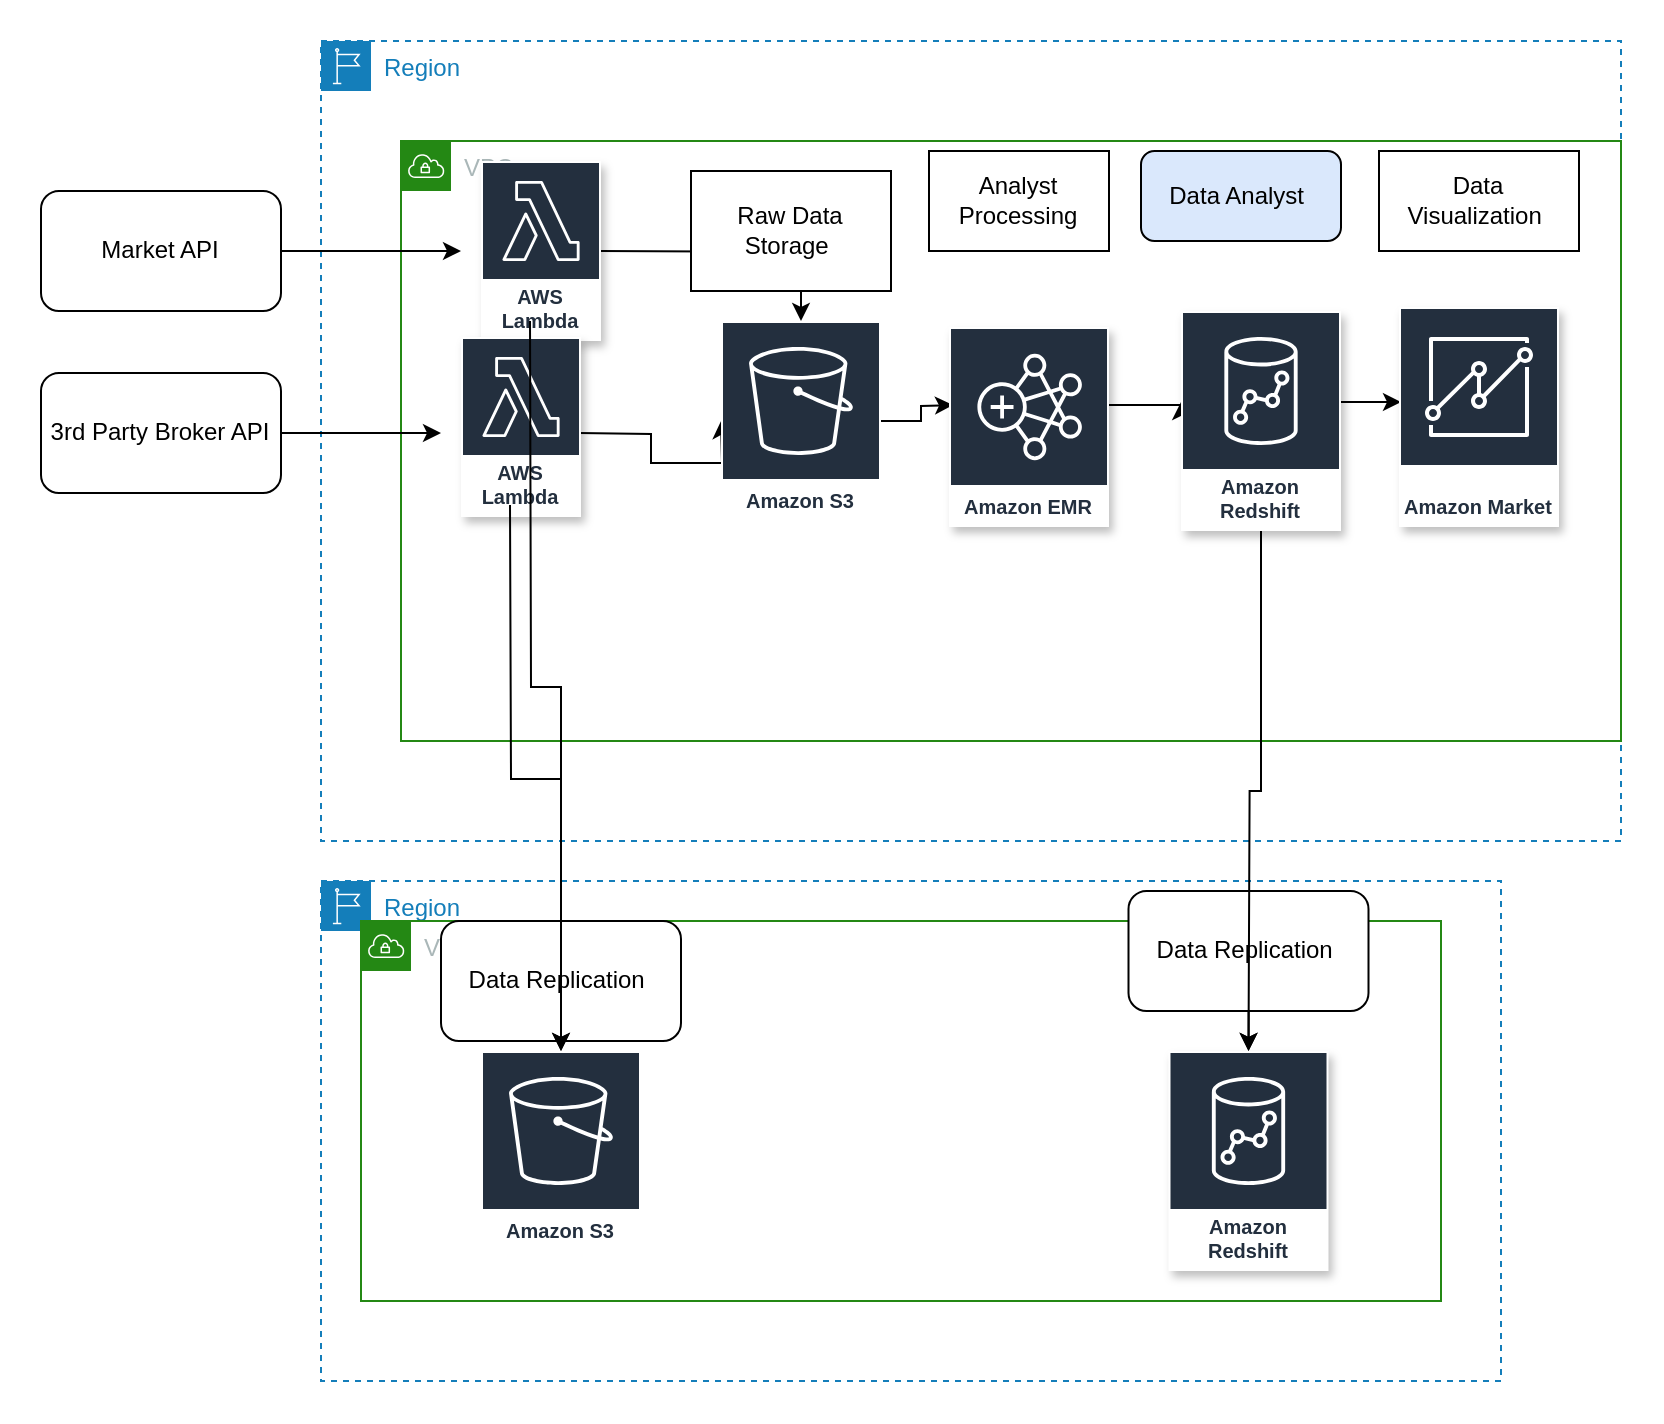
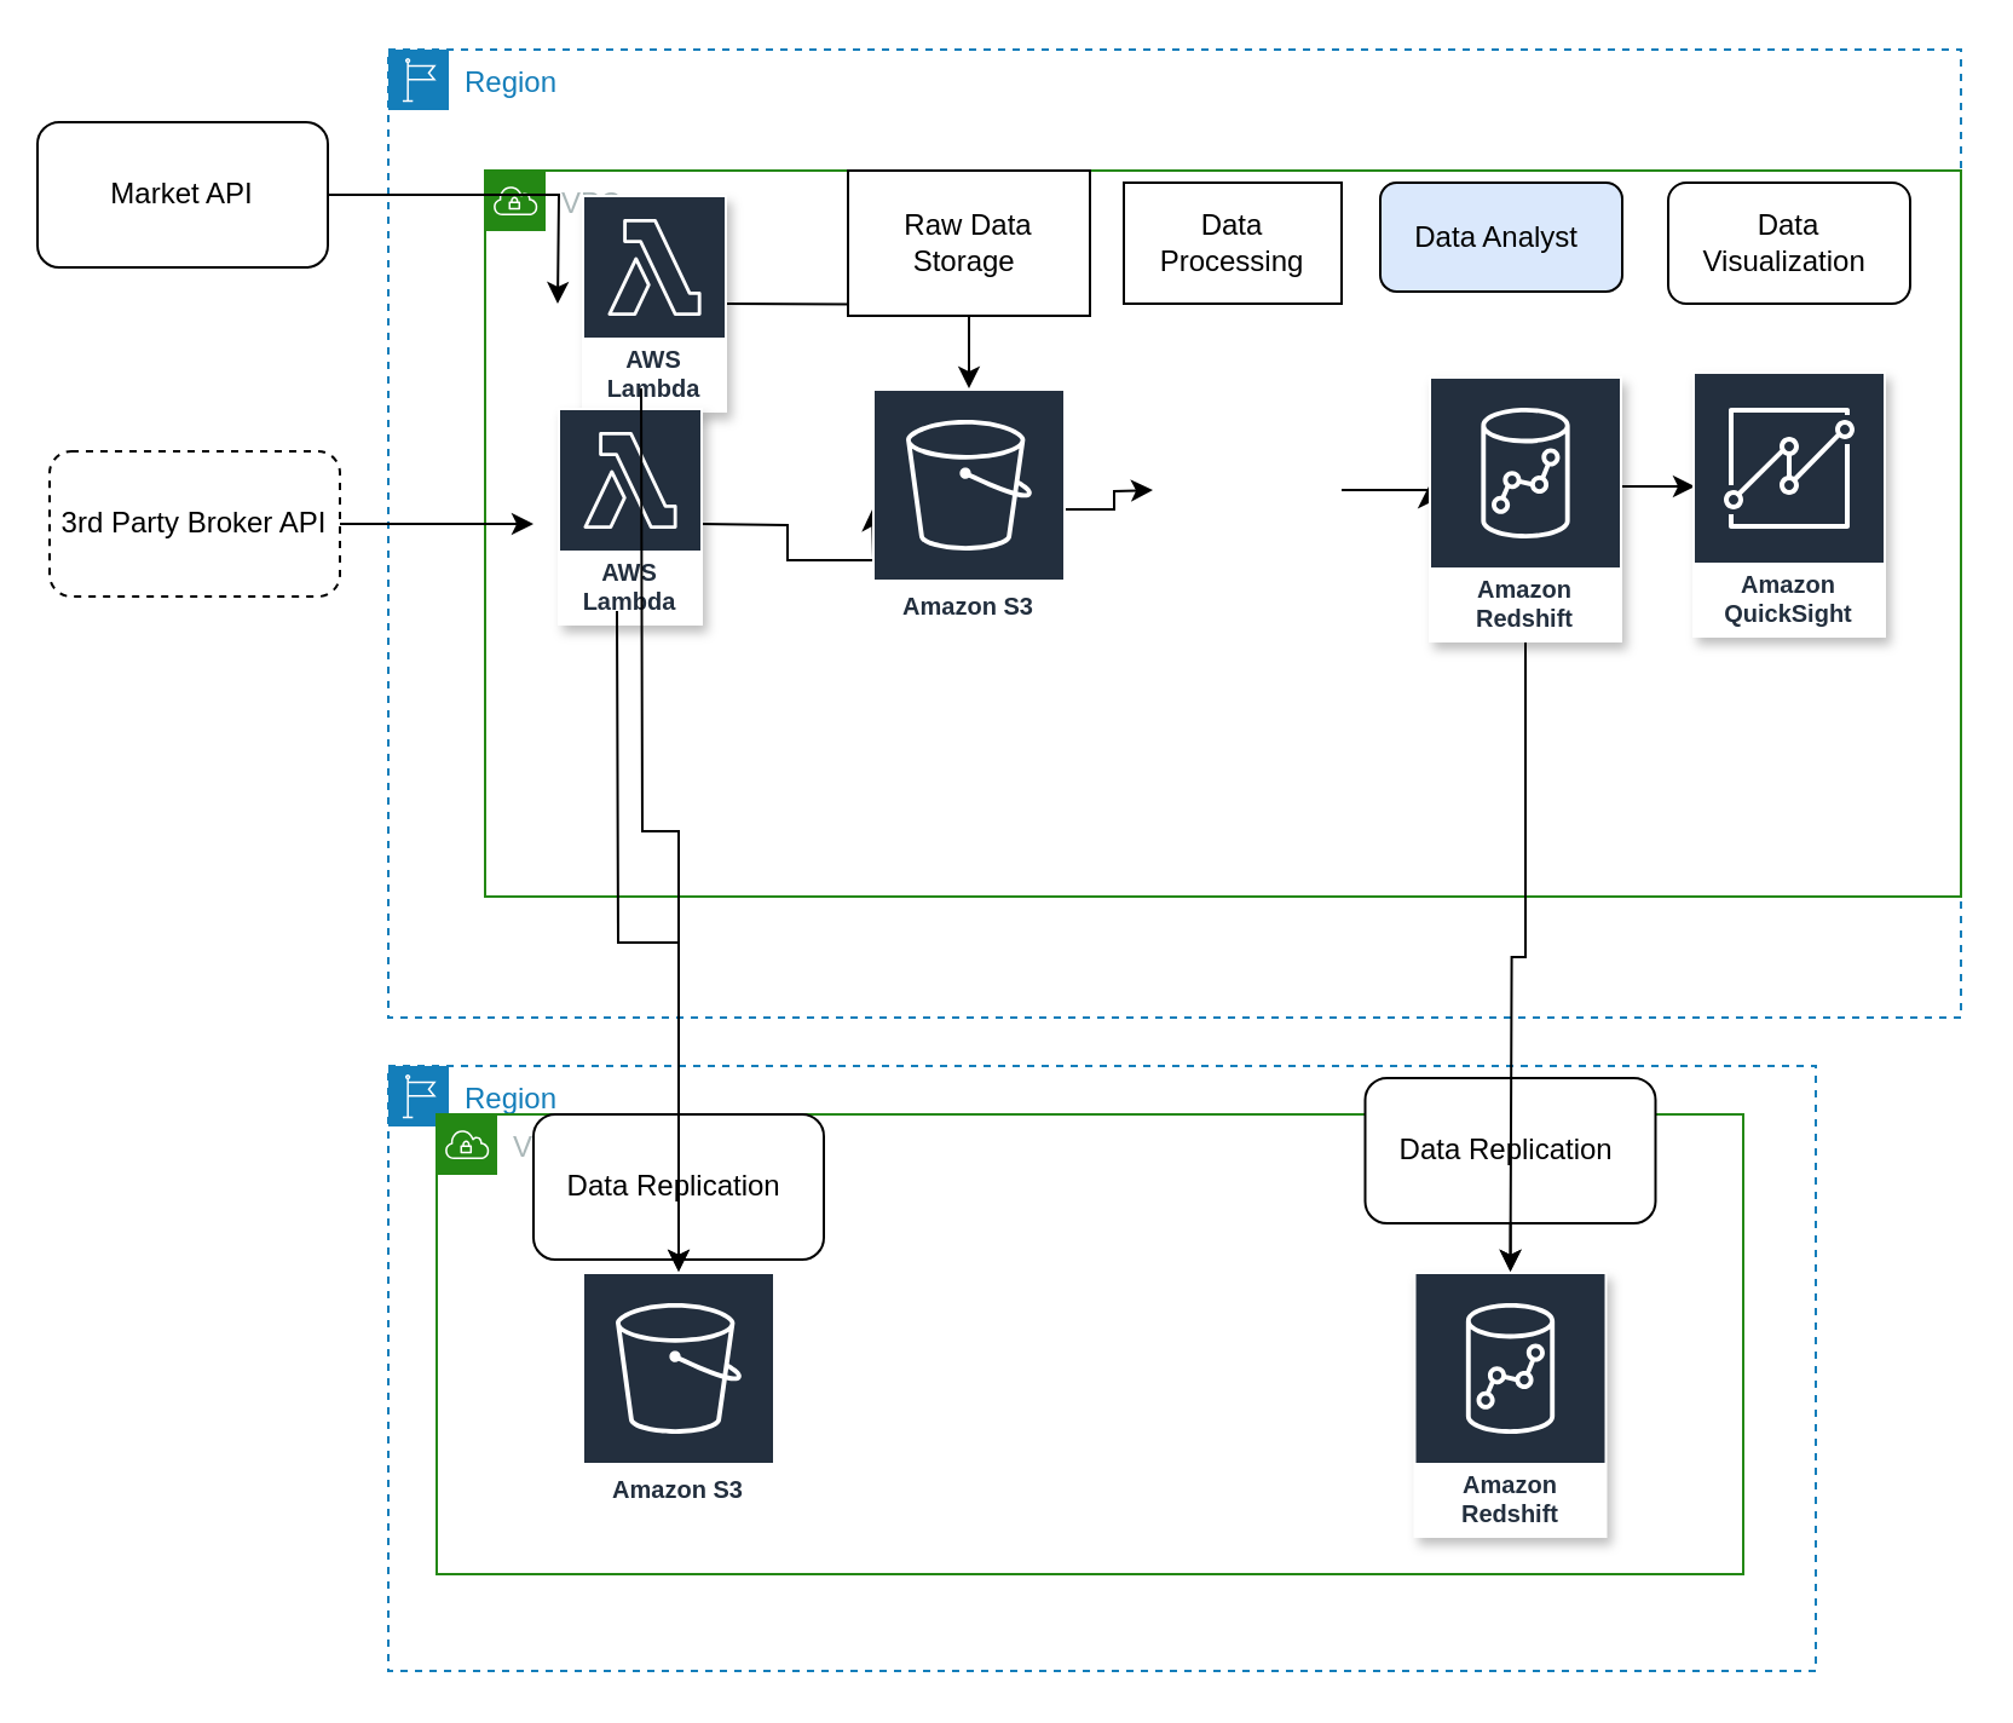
  <mxCell id="0" />
  <mxCell id="1" parent="0" />
  <mxCell id="2" value="Region" style="points=[[0,0],[0.25,0],[0.5,0],[0.75,0],[1,0],[1,0.25],[1,0.5],[1,0.75],[1,1],[0.75,1],[0.5,1],[0.25,1],[0,1],[0,0.75],[0,0.5],[0,0.25]];outlineConnect=0;gradientColor=none;html=1;whiteSpace=wrap;fontSize=12;fontStyle=0;container=1;pointerEvents=0;collapsible=0;recursiveResize=0;shape=mxgraph.aws4.group;grIcon=mxgraph.aws4.group_region;strokeColor=#147EBA;fillColor=none;verticalAlign=top;align=left;spacingLeft=30;fontColor=#147EBA;dashed=1;" vertex="1" parent="1"><mxGeometry x="160" y="20" width="650" height="400" as="geometry" /></mxCell>
  <mxCell id="3" value="VPC" style="points=[[0,0],[0.25,0],[0.5,0],[0.75,0],[1,0],[1,0.25],[1,0.5],[1,0.75],[1,1],[0.75,1],[0.5,1],[0.25,1],[0,1],[0,0.75],[0,0.5],[0,0.25]];outlineConnect=0;gradientColor=none;html=1;whiteSpace=wrap;fontSize=12;fontStyle=0;container=1;pointerEvents=0;collapsible=0;recursiveResize=0;shape=mxgraph.aws4.group;grIcon=mxgraph.aws4.group_vpc;strokeColor=#248814;fillColor=none;verticalAlign=top;align=left;spacingLeft=30;fontColor=#AAB7B8;dashed=0;" vertex="1" parent="2"><mxGeometry x="40" y="50" width="610" height="300" as="geometry" /></mxCell>
  <mxCell id="4" style="edgeStyle=orthogonalEdgeStyle;rounded=0;orthogonalLoop=1;jettySize=auto;html=1;entryX=0;entryY=0.5;entryDx=0;entryDy=0;entryPerimeter=0;" edge="1" parent="3"><mxGeometry relative="1" as="geometry"><mxPoint x="89.0" y="146" as="sourcePoint" /><mxPoint x="160" y="140" as="targetPoint" /></mxGeometry></mxCell>
  <mxCell id="5" style="edgeStyle=orthogonalEdgeStyle;rounded=0;orthogonalLoop=1;jettySize=auto;html=1;entryX=0;entryY=0.5;entryDx=0;entryDy=0;entryPerimeter=0;" edge="1" parent="3" source="6"><mxGeometry relative="1" as="geometry"><mxPoint x="276" y="132" as="targetPoint" /></mxGeometry></mxCell>
  <mxCell id="6" value="Amazon S3" style="sketch=0;outlineConnect=0;fontColor=#232F3E;gradientColor=none;strokeColor=#ffffff;fillColor=#232F3E;dashed=0;verticalLabelPosition=middle;verticalAlign=bottom;align=center;html=1;whiteSpace=wrap;fontSize=10;fontStyle=1;spacing=3;shape=mxgraph.aws4.productIcon;prIcon=mxgraph.aws4.s3;" vertex="1" parent="3"><mxGeometry x="160" y="90" width="80" height="100" as="geometry" /></mxCell>
  <mxCell id="7" style="edgeStyle=orthogonalEdgeStyle;rounded=0;orthogonalLoop=1;jettySize=auto;html=1;entryX=0;entryY=0.5;entryDx=0;entryDy=0;entryPerimeter=0;" edge="1" parent="3"><mxGeometry relative="1" as="geometry"><mxPoint x="354" y="132.0" as="sourcePoint" /><mxPoint x="390" y="130.5" as="targetPoint" /></mxGeometry></mxCell>
  <mxCell id="8" style="edgeStyle=orthogonalEdgeStyle;rounded=0;orthogonalLoop=1;jettySize=auto;html=1;entryX=0;entryY=0.5;entryDx=0;entryDy=0;entryPerimeter=0;" edge="1" parent="3"><mxGeometry relative="1" as="geometry"><mxPoint x="457.5" y="130.5" as="sourcePoint" /><mxPoint x="500" y="130.5" as="targetPoint" /></mxGeometry></mxCell>
  <mxCell id="9" style="edgeStyle=orthogonalEdgeStyle;rounded=0;orthogonalLoop=1;jettySize=auto;html=1;" edge="1" parent="3" target="6"><mxGeometry relative="1" as="geometry"><mxPoint x="99.0" y="55" as="sourcePoint" /></mxGeometry></mxCell>
- <mxCell id="10" value="Raw Data Storage&amp;nbsp;" style="rounded=0;whiteSpace=wrap;html=1;" vertex="1" parent="3"><mxGeometry x="145" y="15" width="100" height="60" as="geometry" /></mxCell>
- <mxCell id="11" value="Analyst Processing" style="rounded=0;whiteSpace=wrap;html=1;" vertex="1" parent="3"><mxGeometry x="264" y="5" width="90" height="50" as="geometry" /></mxCell>
+ <mxCell id="10" value="Raw Data Storage&amp;nbsp;" style="rounded=0;whiteSpace=wrap;html=1;" vertex="1" parent="3"><mxGeometry x="150" width="100" height="60" as="geometry" /></mxCell>
+ <mxCell id="11" value="Data Processing" style="rounded=0;whiteSpace=wrap;html=1;" vertex="1" parent="3"><mxGeometry x="264" y="5" width="90" height="50" as="geometry" /></mxCell>
  <mxCell id="12" value="Data Analyst&amp;nbsp;" style="rounded=1;whiteSpace=wrap;html=1;fillColor=#dae8fc;" vertex="1" parent="3"><mxGeometry x="370" y="5" width="100" height="45" as="geometry" /></mxCell>
- <mxCell id="13" value="Data Visualization&amp;nbsp;" style="whiteSpace=wrap;html=1;rounded=0;" vertex="1" parent="3"><mxGeometry x="489" y="5" width="100" height="50" as="geometry" /></mxCell>
- <mxCell id="14" value="Amazon EMR" style="sketch=0;outlineConnect=0;fontColor=#232F3E;gradientColor=none;strokeColor=#ffffff;fillColor=#232F3E;dashed=0;verticalLabelPosition=middle;verticalAlign=bottom;align=center;html=1;whiteSpace=wrap;fontSize=10;fontStyle=1;spacing=3;shape=mxgraph.aws4.productIcon;prIcon=mxgraph.aws4.emr;shadow=1;" vertex="1" parent="3"><mxGeometry x="274" y="93" width="80" height="100" as="geometry" /></mxCell>
+ <mxCell id="13" value="Data Visualization&amp;nbsp;" style="rounded=1;whiteSpace=wrap;html=1;" vertex="1" parent="3"><mxGeometry x="489" y="5" width="100" height="50" as="geometry" /></mxCell>
  <mxCell id="15" value="Amazon Redshift" style="sketch=0;outlineConnect=0;fontColor=#232F3E;gradientColor=none;strokeColor=#ffffff;fillColor=#232F3E;dashed=0;verticalLabelPosition=middle;verticalAlign=bottom;align=center;html=1;whiteSpace=wrap;fontSize=10;fontStyle=1;spacing=3;shape=mxgraph.aws4.productIcon;prIcon=mxgraph.aws4.redshift;shadow=1;" vertex="1" parent="3"><mxGeometry x="390" y="85" width="80" height="110" as="geometry" /></mxCell>
  <mxCell id="16" value="AWS Lambda" style="sketch=0;outlineConnect=0;fontColor=#232F3E;gradientColor=none;strokeColor=#ffffff;fillColor=#232F3E;dashed=0;verticalLabelPosition=middle;verticalAlign=bottom;align=center;html=1;whiteSpace=wrap;fontSize=10;fontStyle=1;spacing=3;shape=mxgraph.aws4.productIcon;prIcon=mxgraph.aws4.lambda;shadow=1;" vertex="1" parent="3"><mxGeometry x="40" y="10" width="60" height="90" as="geometry" /></mxCell>
  <mxCell id="17" value="AWS Lambda" style="sketch=0;outlineConnect=0;fontColor=#232F3E;gradientColor=none;strokeColor=#ffffff;fillColor=#232F3E;dashed=0;verticalLabelPosition=middle;verticalAlign=bottom;align=center;html=1;whiteSpace=wrap;fontSize=10;fontStyle=1;spacing=3;shape=mxgraph.aws4.productIcon;prIcon=mxgraph.aws4.lambda;shadow=1;" vertex="1" parent="3"><mxGeometry x="30" y="98" width="60" height="90" as="geometry" /></mxCell>
- <mxCell id="18" value="Amazon Market" style="sketch=0;outlineConnect=0;fontColor=#232F3E;gradientColor=none;strokeColor=#ffffff;fillColor=#232F3E;dashed=0;verticalLabelPosition=middle;verticalAlign=bottom;align=center;html=1;whiteSpace=wrap;fontSize=10;fontStyle=1;spacing=3;shape=mxgraph.aws4.productIcon;prIcon=mxgraph.aws4.quicksight;shadow=1;" vertex="1" parent="3"><mxGeometry x="499" y="83" width="80" height="110" as="geometry" /></mxCell>
+ <mxCell id="18" value="Amazon QuickSight" style="sketch=0;outlineConnect=0;fontColor=#232F3E;gradientColor=none;strokeColor=#ffffff;fillColor=#232F3E;dashed=0;verticalLabelPosition=middle;verticalAlign=bottom;align=center;html=1;whiteSpace=wrap;fontSize=10;fontStyle=1;spacing=3;shape=mxgraph.aws4.productIcon;prIcon=mxgraph.aws4.quicksight;shadow=1;" vertex="1" parent="3"><mxGeometry x="499" y="83" width="80" height="110" as="geometry" /></mxCell>
  <mxCell id="19" style="edgeStyle=orthogonalEdgeStyle;rounded=0;orthogonalLoop=1;jettySize=auto;html=1;" edge="1" parent="1" source="20"><mxGeometry relative="1" as="geometry"><mxPoint x="230" y="125" as="targetPoint" /></mxGeometry></mxCell>
- <mxCell id="20" value="Market API" style="rounded=1;whiteSpace=wrap;html=1;" vertex="1" parent="1"><mxGeometry x="20" y="95" width="120" height="60" as="geometry" /></mxCell>
+ <mxCell id="20" value="Market API" style="rounded=1;whiteSpace=wrap;html=1;" vertex="1" parent="1"><mxGeometry x="15" y="50" width="120" height="60" as="geometry" /></mxCell>
  <mxCell id="21" style="edgeStyle=orthogonalEdgeStyle;rounded=0;orthogonalLoop=1;jettySize=auto;html=1;entryX=0;entryY=0.5;entryDx=0;entryDy=0;entryPerimeter=0;" edge="1" parent="1" source="22"><mxGeometry relative="1" as="geometry"><mxPoint x="220" y="216" as="targetPoint" /></mxGeometry></mxCell>
- <mxCell id="22" value="3rd Party Broker API" style="rounded=1;whiteSpace=wrap;html=1;" vertex="1" parent="1"><mxGeometry x="20" y="186" width="120" height="60" as="geometry" /></mxCell>
+ <mxCell id="22" value="3rd Party Broker API" style="rounded=1;whiteSpace=wrap;html=1;dashed=1;" vertex="1" parent="1"><mxGeometry x="20" y="186" width="120" height="60" as="geometry" /></mxCell>
  <mxCell id="23" value="Region" style="points=[[0,0],[0.25,0],[0.5,0],[0.75,0],[1,0],[1,0.25],[1,0.5],[1,0.75],[1,1],[0.75,1],[0.5,1],[0.25,1],[0,1],[0,0.75],[0,0.5],[0,0.25]];outlineConnect=0;gradientColor=none;html=1;whiteSpace=wrap;fontSize=12;fontStyle=0;container=1;pointerEvents=0;collapsible=0;recursiveResize=0;shape=mxgraph.aws4.group;grIcon=mxgraph.aws4.group_region;strokeColor=#147EBA;fillColor=none;verticalAlign=top;align=left;spacingLeft=30;fontColor=#147EBA;dashed=1;" vertex="1" parent="1"><mxGeometry x="160" y="440" width="590" height="250" as="geometry" /></mxCell>
  <mxCell id="24" value="VPC" style="points=[[0,0],[0.25,0],[0.5,0],[0.75,0],[1,0],[1,0.25],[1,0.5],[1,0.75],[1,1],[0.75,1],[0.5,1],[0.25,1],[0,1],[0,0.75],[0,0.5],[0,0.25]];outlineConnect=0;gradientColor=none;html=1;whiteSpace=wrap;fontSize=12;fontStyle=0;container=1;pointerEvents=0;collapsible=0;recursiveResize=0;shape=mxgraph.aws4.group;grIcon=mxgraph.aws4.group_vpc;strokeColor=#248814;fillColor=none;verticalAlign=top;align=left;spacingLeft=30;fontColor=#AAB7B8;dashed=0;" vertex="1" parent="23"><mxGeometry x="20" y="20" width="540" height="190" as="geometry" /></mxCell>
  <mxCell id="25" value="Amazon S3" style="sketch=0;outlineConnect=0;fontColor=#232F3E;gradientColor=none;strokeColor=#ffffff;fillColor=#232F3E;dashed=0;verticalLabelPosition=middle;verticalAlign=bottom;align=center;html=1;whiteSpace=wrap;fontSize=10;fontStyle=1;spacing=3;shape=mxgraph.aws4.productIcon;prIcon=mxgraph.aws4.s3;" vertex="1" parent="24"><mxGeometry x="60" y="65" width="80" height="100" as="geometry" /></mxCell>
  <mxCell id="26" value="Data Replication&amp;nbsp;" style="rounded=1;whiteSpace=wrap;html=1;" vertex="1" parent="24"><mxGeometry x="40" width="120" height="60" as="geometry" /></mxCell>
  <mxCell id="27" value="Data Replication&amp;nbsp;" style="rounded=1;whiteSpace=wrap;html=1;" vertex="1" parent="24"><mxGeometry x="383.75" y="-15" width="120" height="60" as="geometry" /></mxCell>
  <mxCell id="28" style="edgeStyle=orthogonalEdgeStyle;rounded=0;orthogonalLoop=1;jettySize=auto;html=1;startArrow=none;" edge="1" parent="24" source="27"><mxGeometry relative="1" as="geometry"><mxPoint x="443.833" y="65" as="targetPoint" /></mxGeometry></mxCell>
  <mxCell id="29" value="Amazon Redshift" style="sketch=0;outlineConnect=0;fontColor=#232F3E;gradientColor=none;strokeColor=#ffffff;fillColor=#232F3E;dashed=0;verticalLabelPosition=middle;verticalAlign=bottom;align=center;html=1;whiteSpace=wrap;fontSize=10;fontStyle=1;spacing=3;shape=mxgraph.aws4.productIcon;prIcon=mxgraph.aws4.redshift;shadow=1;" vertex="1" parent="24"><mxGeometry x="403.75" y="65" width="80" height="110" as="geometry" /></mxCell>
  <mxCell id="30" style="edgeStyle=orthogonalEdgeStyle;rounded=0;orthogonalLoop=1;jettySize=auto;html=1;" edge="1" parent="1" target="25"><mxGeometry relative="1" as="geometry"><mxPoint x="254.5" y="252" as="sourcePoint" /></mxGeometry></mxCell>
  <mxCell id="31" style="edgeStyle=orthogonalEdgeStyle;rounded=0;orthogonalLoop=1;jettySize=auto;html=1;" edge="1" parent="1" target="25"><mxGeometry relative="1" as="geometry"><mxPoint x="264.5" y="160" as="sourcePoint" /></mxGeometry></mxCell>
  <mxCell id="32" style="edgeStyle=orthogonalEdgeStyle;rounded=0;orthogonalLoop=1;jettySize=auto;html=1;entryX=0.5;entryY=0;entryDx=0;entryDy=0;entryPerimeter=0;" edge="1" parent="1" source="15"><mxGeometry relative="1" as="geometry"><mxPoint x="623.75" y="525" as="targetPoint" /></mxGeometry></mxCell>
